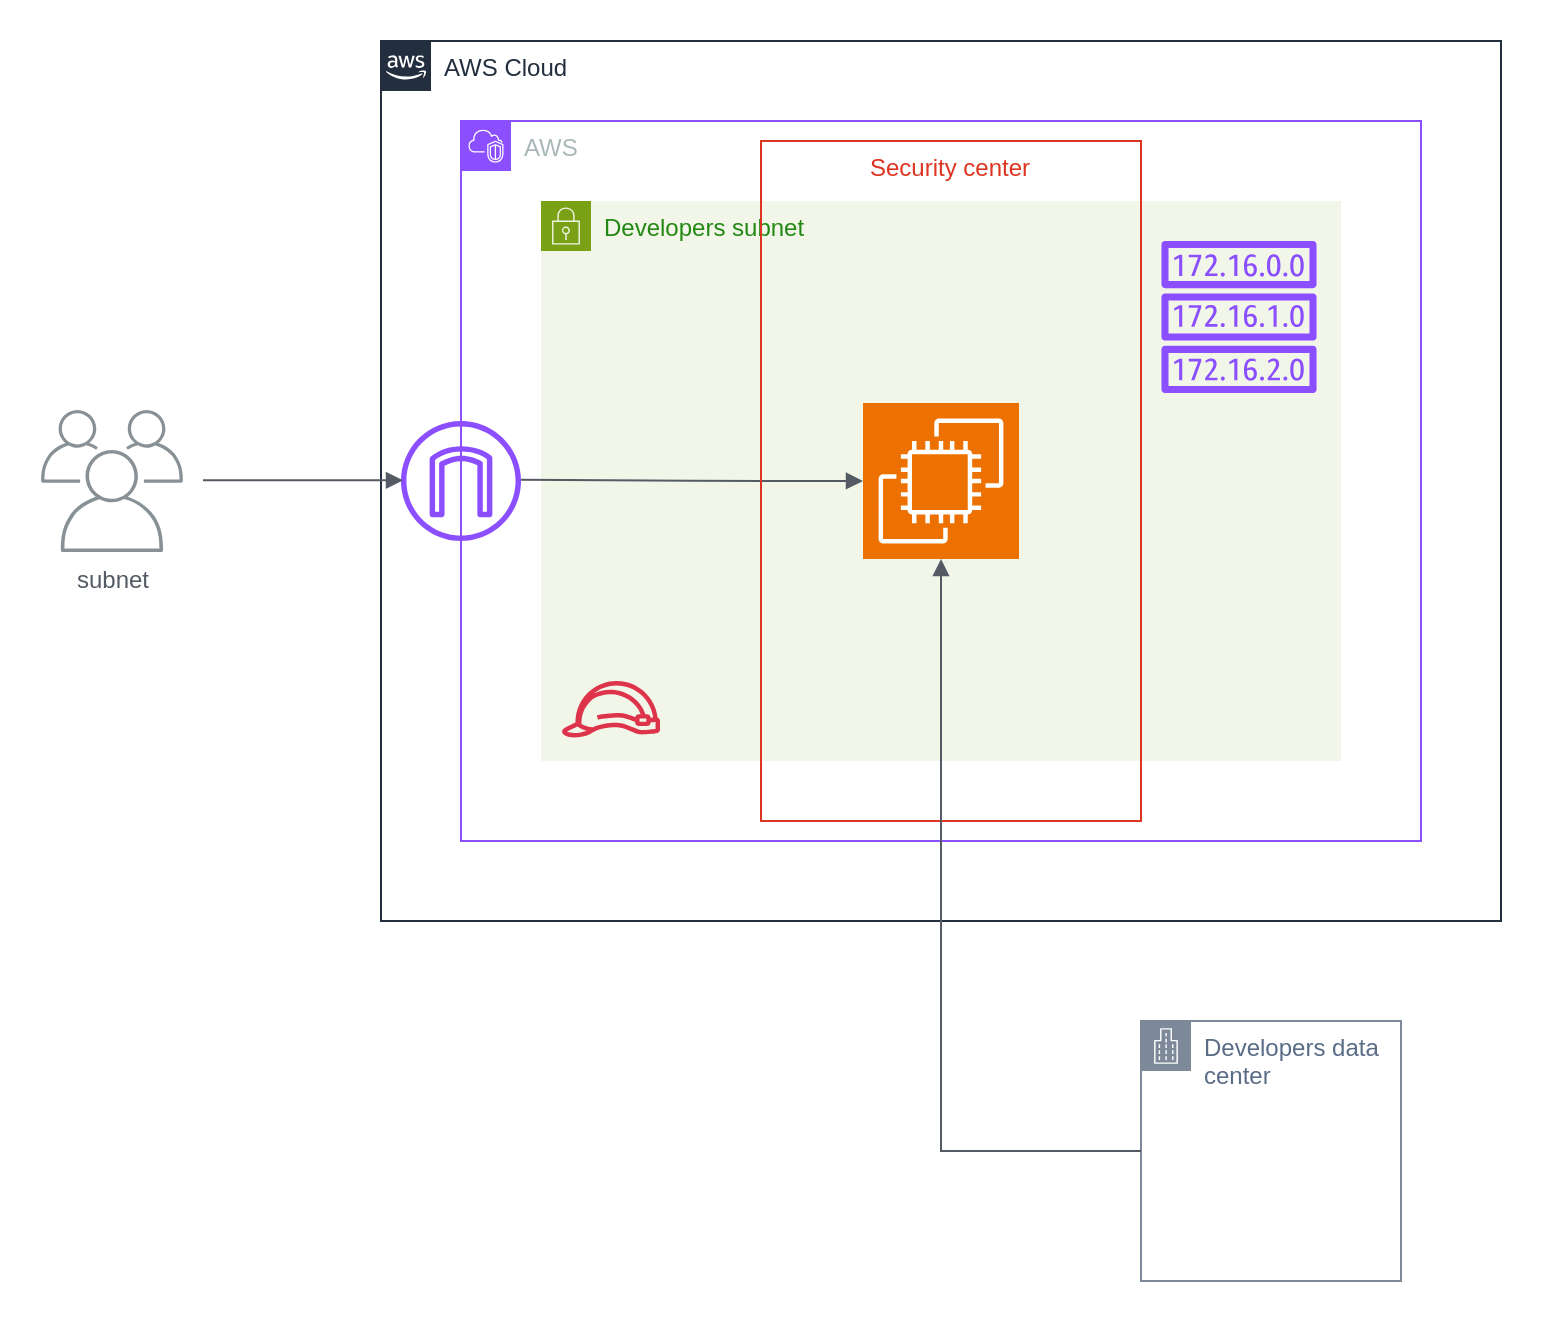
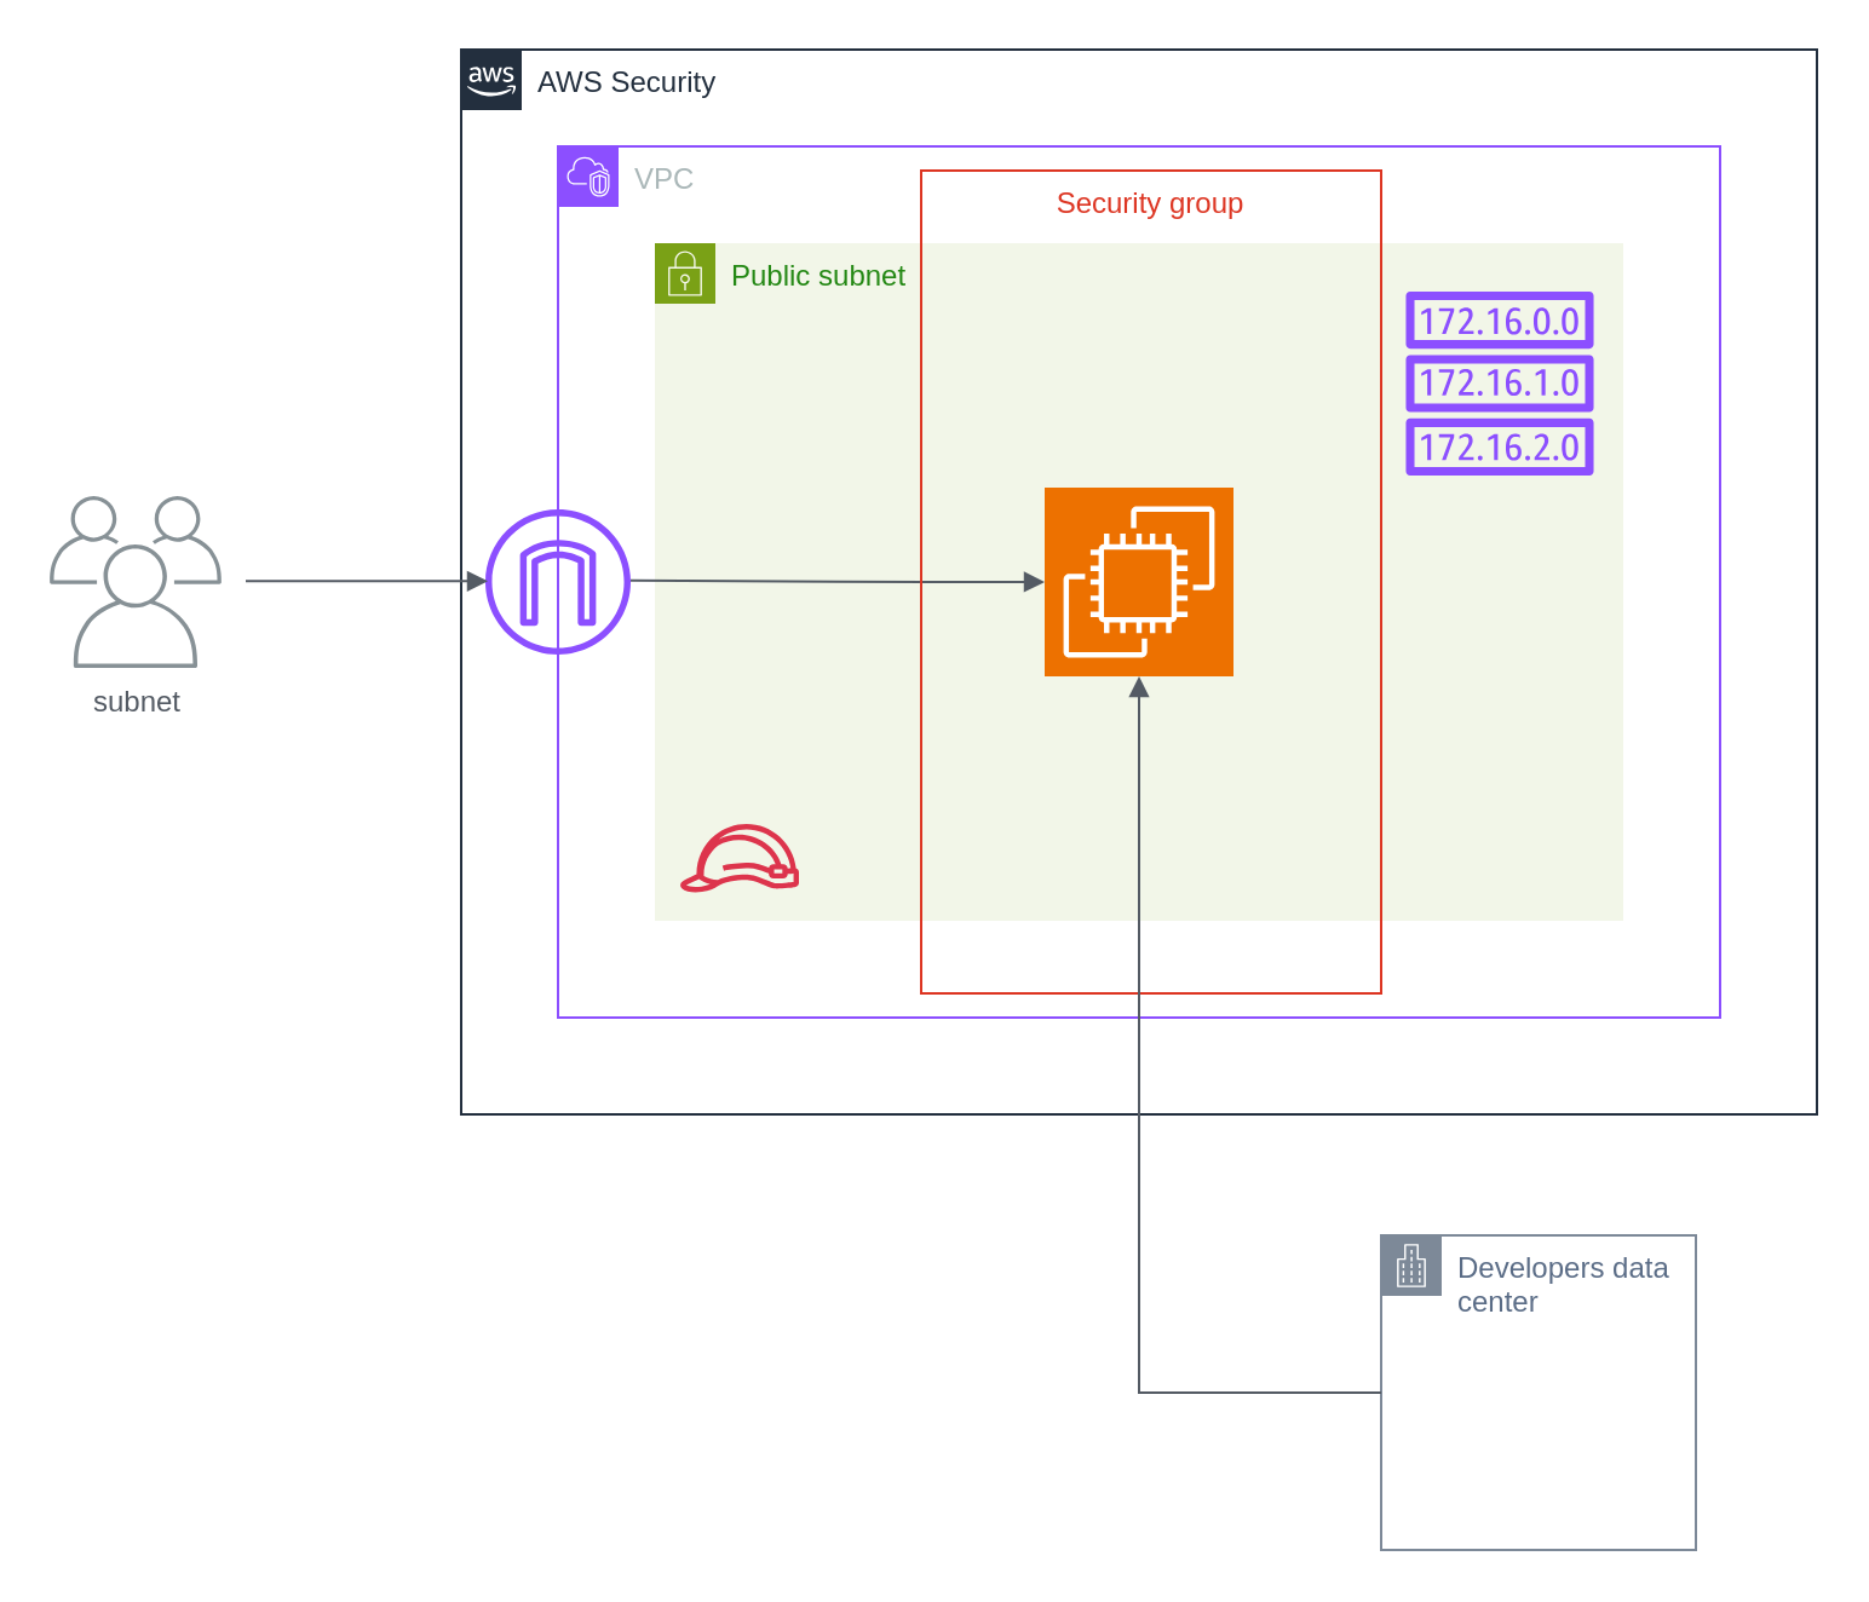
  <mxCell id="0" />
  <mxCell id="1" parent="0" />
- <mxCell id="2" value="AWS Cloud" style="points=[[0,0],[0.25,0],[0.5,0],[0.75,0],[1,0],[1,0.25],[1,0.5],[1,0.75],[1,1],[0.75,1],[0.5,1],[0.25,1],[0,1],[0,0.75],[0,0.5],[0,0.25]];outlineConnect=0;gradientColor=none;html=1;whiteSpace=wrap;fontSize=12;fontStyle=0;container=1;pointerEvents=0;collapsible=0;recursiveResize=0;shape=mxgraph.aws4.group;grIcon=mxgraph.aws4.group_aws_cloud_alt;strokeColor=#232F3E;fillColor=none;verticalAlign=top;align=left;spacingLeft=30;fontColor=#232F3E;dashed=0;" vertex="1" parent="1"><mxGeometry x="190" y="20" width="560" height="440" as="geometry" /></mxCell>
- <mxCell id="3" value="AWS" style="points=[[0,0],[0.25,0],[0.5,0],[0.75,0],[1,0],[1,0.25],[1,0.5],[1,0.75],[1,1],[0.75,1],[0.5,1],[0.25,1],[0,1],[0,0.75],[0,0.5],[0,0.25]];outlineConnect=0;gradientColor=none;html=1;whiteSpace=wrap;fontSize=12;fontStyle=0;container=1;pointerEvents=0;collapsible=0;recursiveResize=0;shape=mxgraph.aws4.group;grIcon=mxgraph.aws4.group_vpc2;strokeColor=#8C4FFF;fillColor=none;verticalAlign=top;align=left;spacingLeft=30;fontColor=#AAB7B8;dashed=0;" vertex="1" parent="2"><mxGeometry x="40" y="40" width="480" height="360" as="geometry" /></mxCell>
+ <mxCell id="2" value="AWS Security" style="points=[[0,0],[0.25,0],[0.5,0],[0.75,0],[1,0],[1,0.25],[1,0.5],[1,0.75],[1,1],[0.75,1],[0.5,1],[0.25,1],[0,1],[0,0.75],[0,0.5],[0,0.25]];outlineConnect=0;gradientColor=none;html=1;whiteSpace=wrap;fontSize=12;fontStyle=0;container=1;pointerEvents=0;collapsible=0;recursiveResize=0;shape=mxgraph.aws4.group;grIcon=mxgraph.aws4.group_aws_cloud_alt;strokeColor=#232F3E;fillColor=none;verticalAlign=top;align=left;spacingLeft=30;fontColor=#232F3E;dashed=0;" vertex="1" parent="1"><mxGeometry x="190" y="20" width="560" height="440" as="geometry" /></mxCell>
+ <mxCell id="3" value="VPC" style="points=[[0,0],[0.25,0],[0.5,0],[0.75,0],[1,0],[1,0.25],[1,0.5],[1,0.75],[1,1],[0.75,1],[0.5,1],[0.25,1],[0,1],[0,0.75],[0,0.5],[0,0.25]];outlineConnect=0;gradientColor=none;html=1;whiteSpace=wrap;fontSize=12;fontStyle=0;container=1;pointerEvents=0;collapsible=0;recursiveResize=0;shape=mxgraph.aws4.group;grIcon=mxgraph.aws4.group_vpc2;strokeColor=#8C4FFF;fillColor=none;verticalAlign=top;align=left;spacingLeft=30;fontColor=#AAB7B8;dashed=0;" vertex="1" parent="2"><mxGeometry x="40" y="40" width="480" height="360" as="geometry" /></mxCell>
  <mxCell id="4" value="" style="sketch=0;outlineConnect=0;fontColor=#232F3E;gradientColor=none;fillColor=#8C4FFF;strokeColor=none;dashed=0;verticalLabelPosition=bottom;verticalAlign=top;align=center;html=1;fontSize=12;fontStyle=0;aspect=fixed;pointerEvents=1;shape=mxgraph.aws4.internet_gateway;" vertex="1" parent="3"><mxGeometry x="-30" y="150" width="60" height="60" as="geometry" /></mxCell>
- <mxCell id="5" value="Developers subnet" style="points=[[0,0],[0.25,0],[0.5,0],[0.75,0],[1,0],[1,0.25],[1,0.5],[1,0.75],[1,1],[0.75,1],[0.5,1],[0.25,1],[0,1],[0,0.75],[0,0.5],[0,0.25]];outlineConnect=0;gradientColor=none;html=1;whiteSpace=wrap;fontSize=12;fontStyle=0;container=1;pointerEvents=0;collapsible=0;recursiveResize=0;shape=mxgraph.aws4.group;grIcon=mxgraph.aws4.group_security_group;grStroke=0;strokeColor=#7AA116;fillColor=#F2F6E8;verticalAlign=top;align=left;spacingLeft=30;fontColor=#248814;dashed=0;" vertex="1" parent="1"><mxGeometry x="270" y="100" width="400" height="280" as="geometry" /></mxCell>
+ <mxCell id="5" value="Public subnet" style="points=[[0,0],[0.25,0],[0.5,0],[0.75,0],[1,0],[1,0.25],[1,0.5],[1,0.75],[1,1],[0.75,1],[0.5,1],[0.25,1],[0,1],[0,0.75],[0,0.5],[0,0.25]];outlineConnect=0;gradientColor=none;html=1;whiteSpace=wrap;fontSize=12;fontStyle=0;container=1;pointerEvents=0;collapsible=0;recursiveResize=0;shape=mxgraph.aws4.group;grIcon=mxgraph.aws4.group_security_group;grStroke=0;strokeColor=#7AA116;fillColor=#F2F6E8;verticalAlign=top;align=left;spacingLeft=30;fontColor=#248814;dashed=0;" vertex="1" parent="1"><mxGeometry x="270" y="100" width="400" height="280" as="geometry" /></mxCell>
  <mxCell id="6" value="" style="sketch=0;outlineConnect=0;fontColor=#232F3E;gradientColor=none;fillColor=#8C4FFF;strokeColor=none;dashed=0;verticalLabelPosition=bottom;verticalAlign=top;align=center;html=1;fontSize=12;fontStyle=0;aspect=fixed;pointerEvents=1;shape=mxgraph.aws4.route_table;" vertex="1" parent="5"><mxGeometry x="310" y="20" width="78" height="76" as="geometry" /></mxCell>
  <mxCell id="7" value="" style="edgeStyle=orthogonalEdgeStyle;html=1;endArrow=block;elbow=vertical;startArrow=none;endFill=1;strokeColor=#545B64;rounded=0;entryX=0;entryY=0.5;entryDx=0;entryDy=0;entryPerimeter=0;" edge="1" parent="5" target="10"><mxGeometry width="100" relative="1" as="geometry"><mxPoint x="-10" y="139.38" as="sourcePoint" /><mxPoint x="90" y="139.38" as="targetPoint" /></mxGeometry></mxCell>
  <mxCell id="8" value="" style="sketch=0;outlineConnect=0;fontColor=#232F3E;gradientColor=none;fillColor=#DD344C;strokeColor=none;dashed=0;verticalLabelPosition=bottom;verticalAlign=top;align=center;html=1;fontSize=12;fontStyle=0;aspect=fixed;pointerEvents=1;shape=mxgraph.aws4.role;" vertex="1" parent="5"><mxGeometry x="10" y="240" width="50" height="28.21" as="geometry" /></mxCell>
- <mxCell id="9" value="Security center" style="fillColor=none;strokeColor=#DD3522;verticalAlign=top;fontStyle=0;fontColor=#DD3522;whiteSpace=wrap;html=1;" vertex="1" parent="1"><mxGeometry x="380" y="70" width="190" height="340" as="geometry" /></mxCell>
+ <mxCell id="9" value="Security group" style="fillColor=none;strokeColor=#DD3522;verticalAlign=top;fontStyle=0;fontColor=#DD3522;whiteSpace=wrap;html=1;" vertex="1" parent="1"><mxGeometry x="380" y="70" width="190" height="340" as="geometry" /></mxCell>
  <mxCell id="10" value="" style="sketch=0;points=[[0,0,0],[0.25,0,0],[0.5,0,0],[0.75,0,0],[1,0,0],[0,1,0],[0.25,1,0],[0.5,1,0],[0.75,1,0],[1,1,0],[0,0.25,0],[0,0.5,0],[0,0.75,0],[1,0.25,0],[1,0.5,0],[1,0.75,0]];outlineConnect=0;fontColor=#232F3E;fillColor=#ED7100;strokeColor=#ffffff;dashed=0;verticalLabelPosition=bottom;verticalAlign=top;align=center;html=1;fontSize=12;fontStyle=0;aspect=fixed;shape=mxgraph.aws4.resourceIcon;resIcon=mxgraph.aws4.ec2;" vertex="1" parent="1"><mxGeometry x="431" y="201" width="78" height="78" as="geometry" /></mxCell>
  <mxCell id="11" value="Developers data center" style="points=[[0,0],[0.25,0],[0.5,0],[0.75,0],[1,0],[1,0.25],[1,0.5],[1,0.75],[1,1],[0.75,1],[0.5,1],[0.25,1],[0,1],[0,0.75],[0,0.5],[0,0.25]];outlineConnect=0;gradientColor=none;html=1;whiteSpace=wrap;fontSize=12;fontStyle=0;container=1;pointerEvents=0;collapsible=0;recursiveResize=0;shape=mxgraph.aws4.group;grIcon=mxgraph.aws4.group_corporate_data_center;strokeColor=#7D8998;fillColor=none;verticalAlign=top;align=left;spacingLeft=30;fontColor=#5A6C86;dashed=0;" vertex="1" parent="1"><mxGeometry x="570" y="510" width="130" height="130" as="geometry" /></mxCell>
  <mxCell id="12" value="" style="edgeStyle=orthogonalEdgeStyle;html=1;endArrow=block;elbow=vertical;startArrow=none;endFill=1;strokeColor=#545B64;rounded=0;entryX=0.5;entryY=1;entryDx=0;entryDy=0;entryPerimeter=0;exitX=0;exitY=0.5;exitDx=0;exitDy=0;" edge="1" parent="1" source="11" target="10"><mxGeometry width="100" relative="1" as="geometry"><mxPoint x="470" y="590" as="sourcePoint" /><mxPoint x="469.38" y="300" as="targetPoint" /><Array as="points"><mxPoint x="470" y="575" /></Array></mxGeometry></mxCell>
  <mxCell id="13" value="subnet" style="sketch=0;outlineConnect=0;gradientColor=none;fontColor=#545B64;strokeColor=none;fillColor=#879196;dashed=0;verticalLabelPosition=bottom;verticalAlign=top;align=center;html=1;fontSize=12;fontStyle=0;aspect=fixed;shape=mxgraph.aws4.illustration_users;pointerEvents=1" vertex="1" parent="1"><mxGeometry x="20" y="204.5" width="71" height="71" as="geometry" /></mxCell>
  <mxCell id="14" value="" style="edgeStyle=orthogonalEdgeStyle;html=1;endArrow=block;elbow=vertical;startArrow=none;endFill=1;strokeColor=#545B64;rounded=0;" edge="1" parent="1"><mxGeometry width="100" relative="1" as="geometry"><mxPoint x="101" y="239.64" as="sourcePoint" /><mxPoint x="201" y="239.64" as="targetPoint" /></mxGeometry></mxCell>
